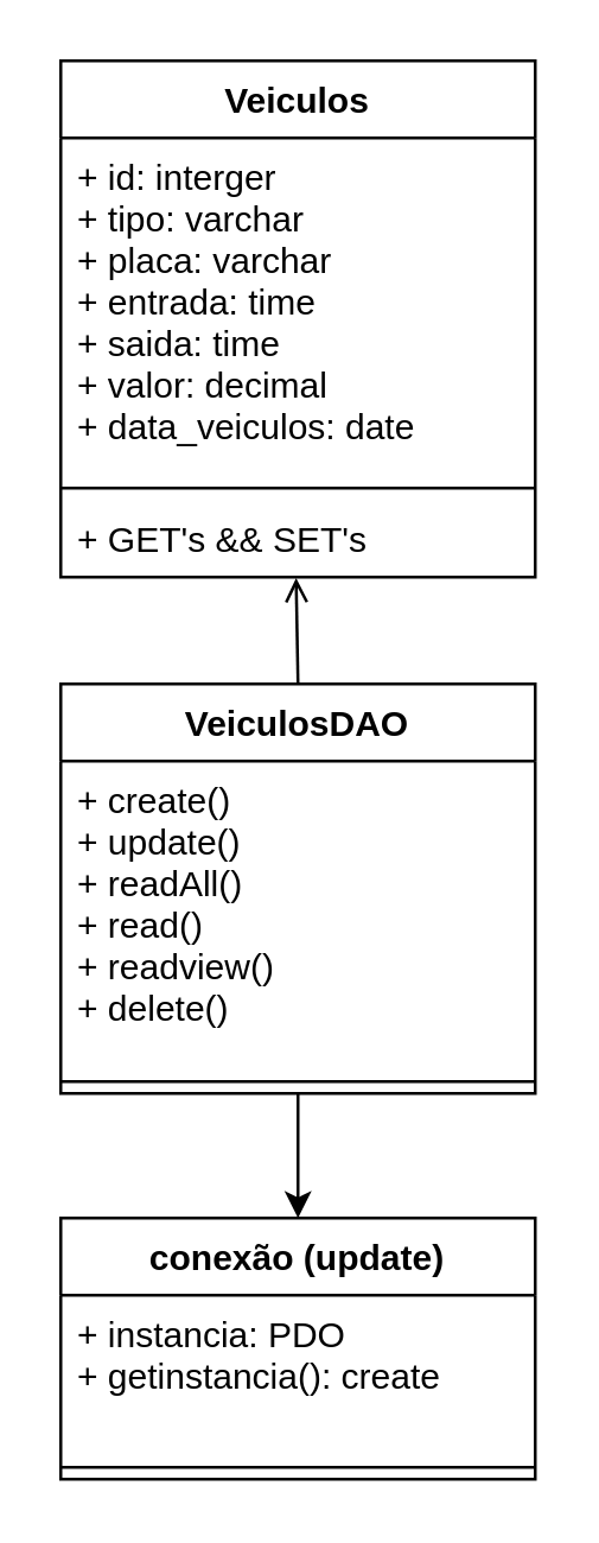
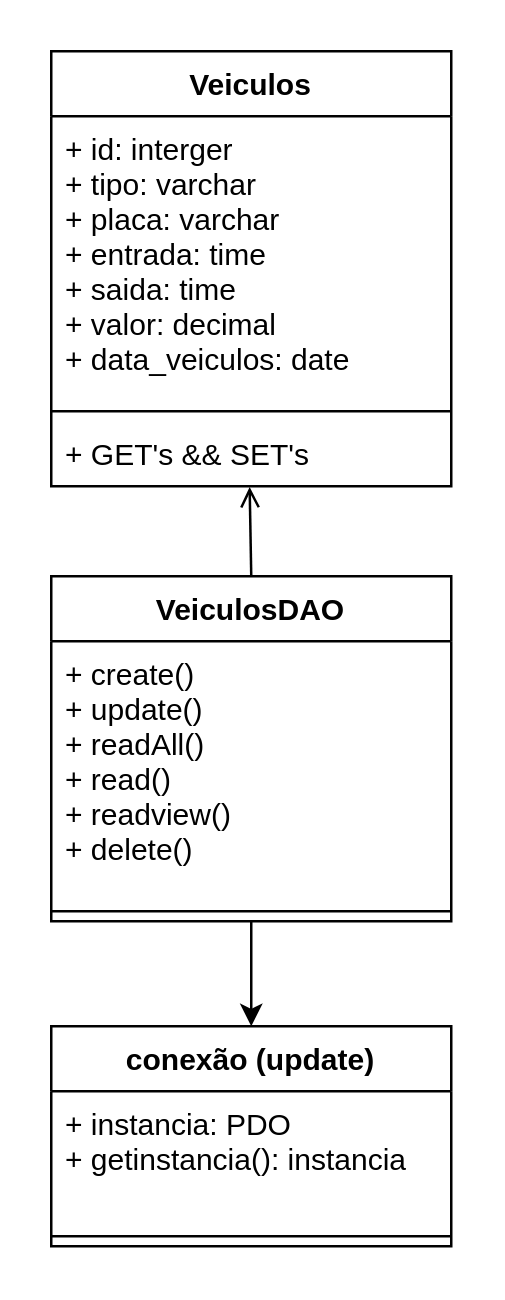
  <mxCell id="0" />
  <mxCell id="1" parent="0" />
  <mxCell id="2" value="Veiculos" style="swimlane;fontStyle=1;align=center;verticalAlign=top;childLayout=stackLayout;horizontal=1;startSize=26;horizontalStack=0;resizeParent=1;resizeParentMax=0;resizeLast=0;collapsible=1;marginBottom=0;" parent="1" vertex="1"><mxGeometry x="20" y="20" width="160" height="174" as="geometry" /></mxCell>
  <mxCell id="3" value="+ id: interger&#10;+ tipo: varchar&#10;+ placa: varchar&#10;+ entrada: time&#10;+ saida: time&#10;+ valor: decimal&#10;+ data_veiculos: date" style="text;strokeColor=none;fillColor=none;align=left;verticalAlign=top;spacingLeft=4;spacingRight=4;overflow=hidden;rotatable=0;points=[[0,0.5],[1,0.5]];portConstraint=eastwest;" parent="2" vertex="1"><mxGeometry y="26" width="160" height="114" as="geometry" /></mxCell>
  <mxCell id="4" value="" style="line;strokeWidth=1;fillColor=none;align=left;verticalAlign=middle;spacingTop=-1;spacingLeft=3;spacingRight=3;rotatable=0;labelPosition=right;points=[];portConstraint=eastwest;" parent="2" vertex="1"><mxGeometry y="140" width="160" height="8" as="geometry" /></mxCell>
  <mxCell id="5" value="+ GET's &amp;&amp; SET's" style="text;strokeColor=none;fillColor=none;align=left;verticalAlign=top;spacingLeft=4;spacingRight=4;overflow=hidden;rotatable=0;points=[[0,0.5],[1,0.5]];portConstraint=eastwest;" parent="2" vertex="1"><mxGeometry y="148" width="160" height="26" as="geometry" /></mxCell>
  <mxCell id="6" style="edgeStyle=orthogonalEdgeStyle;rounded=0;orthogonalLoop=1;jettySize=auto;html=1;exitX=0.5;exitY=0;exitDx=0;exitDy=0;entryX=0.496;entryY=1.013;entryDx=0;entryDy=0;entryPerimeter=0;endArrow=open;" edge="1" parent="1" source="8" target="5"><mxGeometry relative="1" as="geometry" /></mxCell>
  <mxCell id="7" style="edgeStyle=orthogonalEdgeStyle;rounded=0;orthogonalLoop=1;jettySize=auto;html=1;exitX=0.5;exitY=1;exitDx=0;exitDy=0;entryX=0.5;entryY=0;entryDx=0;entryDy=0;" edge="1" parent="1" source="8" target="11"><mxGeometry relative="1" as="geometry" /></mxCell>
  <mxCell id="8" value="VeiculosDAO" style="swimlane;fontStyle=1;align=center;verticalAlign=top;childLayout=stackLayout;horizontal=1;startSize=26;horizontalStack=0;resizeParent=1;resizeParentMax=0;resizeLast=0;collapsible=1;marginBottom=0;" vertex="1" parent="1"><mxGeometry x="20" y="230" width="160" height="138" as="geometry" /></mxCell>
  <mxCell id="9" value="+ create()&#10;+ update()&#10;+ readAll()&#10;+ read()&#10;+ readview()&#10;+ delete()" style="text;strokeColor=none;fillColor=none;align=left;verticalAlign=top;spacingLeft=4;spacingRight=4;overflow=hidden;rotatable=0;points=[[0,0.5],[1,0.5]];portConstraint=eastwest;" vertex="1" parent="8"><mxGeometry y="26" width="160" height="104" as="geometry" /></mxCell>
  <mxCell id="10" value="" style="line;strokeWidth=1;fillColor=none;align=left;verticalAlign=middle;spacingTop=-1;spacingLeft=3;spacingRight=3;rotatable=0;labelPosition=right;points=[];portConstraint=eastwest;" vertex="1" parent="8"><mxGeometry y="130" width="160" height="8" as="geometry" /></mxCell>
  <mxCell id="11" value="conexão (update)" style="swimlane;fontStyle=1;align=center;verticalAlign=top;childLayout=stackLayout;horizontal=1;startSize=26;horizontalStack=0;resizeParent=1;resizeParentMax=0;resizeLast=0;collapsible=1;marginBottom=0;" vertex="1" parent="1"><mxGeometry x="20" y="410" width="160" height="88" as="geometry" /></mxCell>
- <mxCell id="12" value="+ instancia: PDO&#10;+ getinstancia(): create&#10;" style="text;strokeColor=none;fillColor=none;align=left;verticalAlign=top;spacingLeft=4;spacingRight=4;overflow=hidden;rotatable=0;points=[[0,0.5],[1,0.5]];portConstraint=eastwest;" vertex="1" parent="11"><mxGeometry y="26" width="160" height="54" as="geometry" /></mxCell>
+ <mxCell id="12" value="+ instancia: PDO&#10;+ getinstancia(): instancia&#10;" style="text;strokeColor=none;fillColor=none;align=left;verticalAlign=top;spacingLeft=4;spacingRight=4;overflow=hidden;rotatable=0;points=[[0,0.5],[1,0.5]];portConstraint=eastwest;" vertex="1" parent="11"><mxGeometry y="26" width="160" height="54" as="geometry" /></mxCell>
  <mxCell id="13" value="" style="line;strokeWidth=1;fillColor=none;align=left;verticalAlign=middle;spacingTop=-1;spacingLeft=3;spacingRight=3;rotatable=0;labelPosition=right;points=[];portConstraint=eastwest;" vertex="1" parent="11"><mxGeometry y="80" width="160" height="8" as="geometry" /></mxCell>
